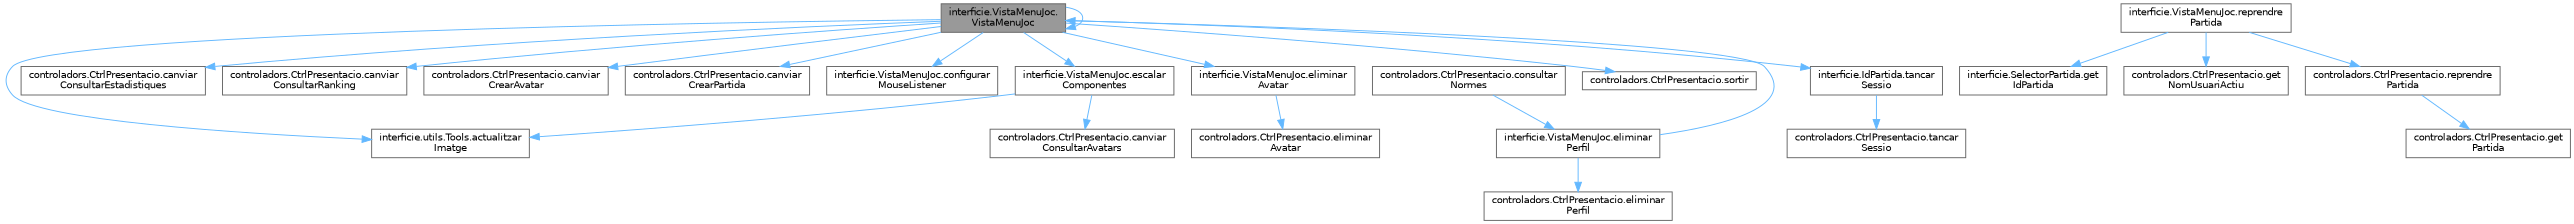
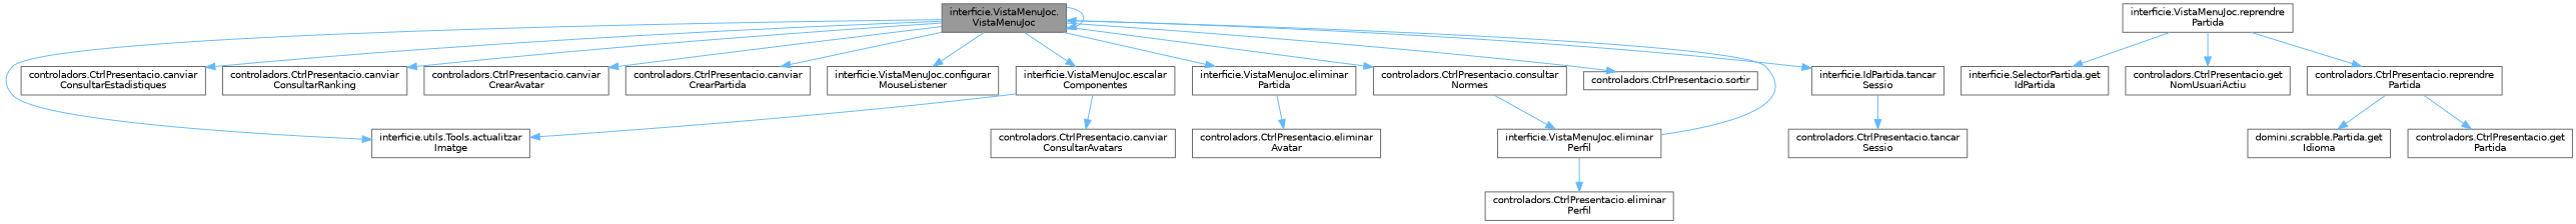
  digraph {
    rankdir=TB
    node [color=grey40 fillcolor=white fontname=Helvetica fontsize=10 shape=box style=filled]
    edge [color=steelblue1 fontname=Helvetica fontsize=10 labelfontname=Helvetica labelfontsize=10 style=solid]
    n1 [color=gray40 fillcolor=grey60 fontcolor=black height=0.2 label="interficie.VistaMenuJoc.\lVistaMenuJoc" width=0.4]
    n2 [height=0.2 label="interficie.utils.Tools.actualitzar\lImatge" width=0.4]
    n3 [height=0.2 label="controladors.CtrlPresentacio.canviar\lConsultarEstadistiques" width=0.4]
    n4 [height=0.2 label="controladors.CtrlPresentacio.canviar\lConsultarRanking" width=0.4]
    n5 [height=0.2 label="controladors.CtrlPresentacio.canviar\lCrearAvatar" width=0.4]
    n6 [height=0.2 label="controladors.CtrlPresentacio.canviar\lCrearPartida" width=0.4]
    n7 [height=0.2 label="interficie.VistaMenuJoc.configurar\lMouseListener" width=0.4]
    n8 [height=0.2 label="controladors.CtrlPresentacio.consultar\lNormes" width=0.4]
-   n9 [height=0.2 label="interficie.VistaMenuJoc.eliminar\lAvatar" width=0.4]
+   n9 [height=0.2 label="interficie.VistaMenuJoc.eliminar\lPartida" width=0.4]
    n10 [height=0.2 label="interficie.VistaMenuJoc.escalar\lComponentes" width=0.4]
    n11 [height=0.2 label="controladors.CtrlPresentacio.sortir" width=0.4]
    n12 [height=0.2 label="interficie.IdPartida.tancar\lSessio" width=0.4]
    n13 [height=0.2 label="controladors.CtrlPresentacio.canviar\lConsultarAvatars" width=0.4]
    n14 [height=0.2 label="interficie.VistaMenuJoc.eliminar\lPerfil" width=0.4]
    n15 [height=0.2 label="controladors.CtrlPresentacio.eliminar\lAvatar" width=0.4]
    n16 [height=0.2 label="controladors.CtrlPresentacio.eliminar\lPerfil" width=0.4]
    n17 [height=0.2 label="interficie.VistaMenuJoc.reprendre\lPartida" width=0.4]
    n18 [height=0.2 label="interficie.SelectorPartida.get\lIdPartida" width=0.4]
    n19 [height=0.2 label="controladors.CtrlPresentacio.get\lNomUsuariActiu" width=0.4]
    n20 [height=0.2 label="controladors.CtrlPresentacio.reprendre\lPartida" width=0.4]
    n21 [height=0.2 label="controladors.CtrlPresentacio.tancar\lSessio" width=0.4]
+   n22 [height=0.2 label="domini.scrabble.Partida.get\lIdioma" width=0.4]
    n23 [height=0.2 label="controladors.CtrlPresentacio.get\lPartida" width=0.4]
    n1 -> n1
    n1 -> n2
    n1 -> n3
    n1 -> n4
    n1 -> n5
    n1 -> n6
    n1 -> n7
+   n1 -> n8
    n1 -> n9
    n1 -> n10
    n1 -> n11
    n1 -> n12
    n8 -> n14
    n9 -> n15
    n10 -> n2
    n10 -> n13
    n12 -> n21
    n14 -> n1
    n14 -> n16
    n17 -> n18
    n17 -> n19
    n17 -> n20
+   n20 -> n22
    n20 -> n23
  }
